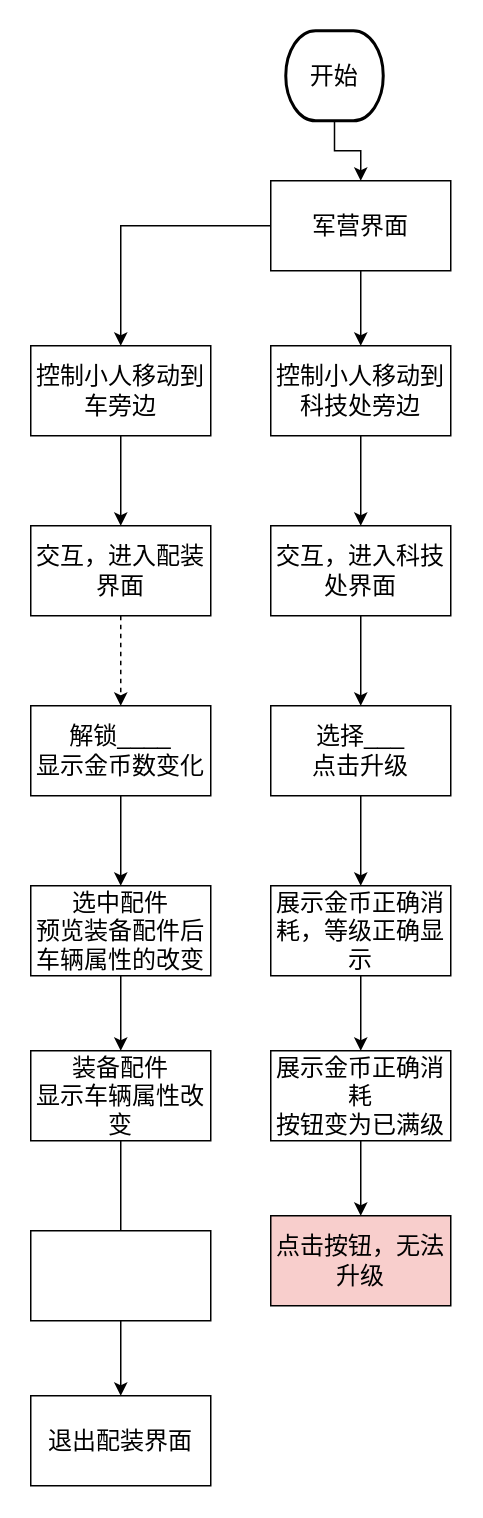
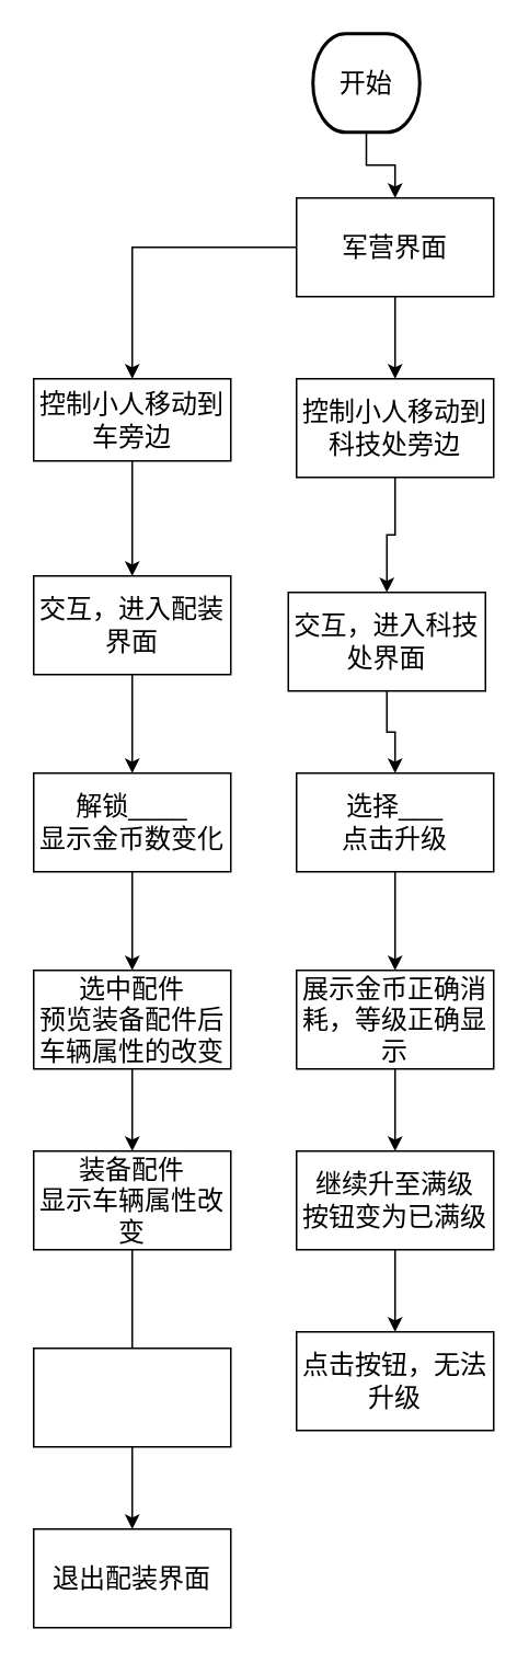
  <mxCell id="0" />
  <mxCell id="1" parent="0" />
  <mxCell id="2" style="edgeStyle=orthogonalEdgeStyle;rounded=0;orthogonalLoop=1;jettySize=auto;html=1;exitX=0.5;exitY=1;exitDx=0;exitDy=0;exitPerimeter=0;entryX=0.5;entryY=0;entryDx=0;entryDy=0;" parent="1" source="3" target="6" edge="1"><mxGeometry relative="1" as="geometry" /></mxCell>
  <mxCell id="3" value="&lt;font style=&quot;font-size: 16px;&quot;&gt;开始&lt;/font&gt;" style="strokeWidth=2;html=1;shape=mxgraph.flowchart.terminator;whiteSpace=wrap;" parent="1" vertex="1"><mxGeometry x="190" y="20" width="65" height="60" as="geometry" /></mxCell>
  <mxCell id="4" style="edgeStyle=orthogonalEdgeStyle;rounded=0;orthogonalLoop=1;jettySize=auto;html=1;exitX=0;exitY=0.5;exitDx=0;exitDy=0;entryX=0.5;entryY=0;entryDx=0;entryDy=0;" parent="1" source="6" target="8" edge="1"><mxGeometry relative="1" as="geometry" /></mxCell>
  <mxCell id="5" style="edgeStyle=orthogonalEdgeStyle;rounded=0;orthogonalLoop=1;jettySize=auto;html=1;exitX=0.5;exitY=1;exitDx=0;exitDy=0;entryX=0.5;entryY=0;entryDx=0;entryDy=0;" parent="1" source="6" target="19" edge="1"><mxGeometry relative="1" as="geometry" /></mxCell>
  <mxCell id="6" value="&lt;font style=&quot;font-size: 16px;&quot;&gt;军营界面&lt;/font&gt;" style="rounded=0;whiteSpace=wrap;html=1;" parent="1" vertex="1"><mxGeometry x="180" y="120" width="120" height="60" as="geometry" /></mxCell>
  <mxCell id="7" style="edgeStyle=orthogonalEdgeStyle;rounded=0;orthogonalLoop=1;jettySize=auto;html=1;exitX=0.5;exitY=1;exitDx=0;exitDy=0;" parent="1" source="8" target="10" edge="1"><mxGeometry relative="1" as="geometry" /></mxCell>
- <mxCell id="8" value="&lt;font style=&quot;font-size: 16px;&quot;&gt;控制小人移动到车旁边&lt;/font&gt;" style="rounded=0;whiteSpace=wrap;html=1;" parent="1" vertex="1"><mxGeometry x="20" y="230" width="120" height="60" as="geometry" /></mxCell>
- <mxCell id="9" style="edgeStyle=orthogonalEdgeStyle;rounded=0;orthogonalLoop=1;jettySize=auto;html=1;exitX=0.5;exitY=1;exitDx=0;exitDy=0;entryX=0.5;entryY=0;entryDx=0;entryDy=0;dashed=1;" parent="1" source="10" target="12" edge="1"><mxGeometry relative="1" as="geometry" /></mxCell>
+ <mxCell id="8" value="&lt;font style=&quot;font-size: 16px;&quot;&gt;控制小人移动到车旁边&lt;/font&gt;" style="rounded=0;whiteSpace=wrap;html=1;" parent="1" vertex="1"><mxGeometry x="20" y="230" width="120" height="50" as="geometry" /></mxCell>
+ <mxCell id="9" style="edgeStyle=orthogonalEdgeStyle;rounded=0;orthogonalLoop=1;jettySize=auto;html=1;exitX=0.5;exitY=1;exitDx=0;exitDy=0;entryX=0.5;entryY=0;entryDx=0;entryDy=0;" parent="1" source="10" target="12" edge="1"><mxGeometry relative="1" as="geometry" /></mxCell>
  <mxCell id="10" value="&lt;font style=&quot;font-size: 16px;&quot;&gt;交互，进入配装界面&lt;/font&gt;" style="rounded=0;whiteSpace=wrap;html=1;" parent="1" vertex="1"><mxGeometry x="20" y="350" width="120" height="60" as="geometry" /></mxCell>
  <mxCell id="11" style="edgeStyle=orthogonalEdgeStyle;rounded=0;orthogonalLoop=1;jettySize=auto;html=1;exitX=0.5;exitY=1;exitDx=0;exitDy=0;entryX=0.5;entryY=0;entryDx=0;entryDy=0;" parent="1" source="12" target="14" edge="1"><mxGeometry relative="1" as="geometry" /></mxCell>
  <mxCell id="12" value="&lt;span style=&quot;font-size: 16px;&quot;&gt;解锁____&lt;/span&gt;&lt;div&gt;&lt;span style=&quot;font-size: 16px;&quot;&gt;显示金币数变化&lt;/span&gt;&lt;/div&gt;" style="rounded=0;whiteSpace=wrap;html=1;" parent="1" vertex="1"><mxGeometry x="20" y="470" width="120" height="60" as="geometry" /></mxCell>
  <mxCell id="13" style="edgeStyle=orthogonalEdgeStyle;rounded=0;orthogonalLoop=1;jettySize=auto;html=1;exitX=0.5;exitY=1;exitDx=0;exitDy=0;entryX=0.5;entryY=0;entryDx=0;entryDy=0;" parent="1" source="14" target="16" edge="1"><mxGeometry relative="1" as="geometry" /></mxCell>
  <mxCell id="14" value="&lt;span style=&quot;font-size: 16px;&quot;&gt;选中配件&lt;/span&gt;&lt;div&gt;&lt;span style=&quot;font-size: 16px;&quot;&gt;预览装备配件后车辆属性的改变&lt;/span&gt;&lt;/div&gt;" style="rounded=0;whiteSpace=wrap;html=1;" parent="1" vertex="1"><mxGeometry x="20" y="590" width="120" height="60" as="geometry" /></mxCell>
  <mxCell id="15" style="edgeStyle=orthogonalEdgeStyle;rounded=0;orthogonalLoop=1;jettySize=auto;html=1;exitX=0.5;exitY=1;exitDx=0;exitDy=0;entryX=0.5;entryY=0;entryDx=0;entryDy=0;" parent="1" source="16" target="17" edge="1"><mxGeometry relative="1" as="geometry" /></mxCell>
  <mxCell id="16" value="&lt;span style=&quot;font-size: 16px;&quot;&gt;装备配件&lt;/span&gt;&lt;div&gt;&lt;span style=&quot;font-size: 16px;&quot;&gt;显示车辆属性改变&lt;/span&gt;&lt;/div&gt;" style="rounded=0;whiteSpace=wrap;html=1;" parent="1" vertex="1"><mxGeometry x="20" y="700" width="120" height="60" as="geometry" /></mxCell>
  <mxCell id="17" value="&lt;span style=&quot;font-size: 16px;&quot;&gt;退出配装界面&lt;/span&gt;" style="rounded=0;whiteSpace=wrap;html=1;" parent="1" vertex="1"><mxGeometry x="20" y="930" width="120" height="60" as="geometry" /></mxCell>
  <mxCell id="18" style="edgeStyle=orthogonalEdgeStyle;rounded=0;orthogonalLoop=1;jettySize=auto;html=1;exitX=0.5;exitY=1;exitDx=0;exitDy=0;entryX=0.5;entryY=0;entryDx=0;entryDy=0;" parent="1" source="19" target="21" edge="1"><mxGeometry relative="1" as="geometry" /></mxCell>
  <mxCell id="19" value="&lt;font style=&quot;font-size: 16px;&quot;&gt;控制小人移动到科技处旁边&lt;/font&gt;" style="rounded=0;whiteSpace=wrap;html=1;" parent="1" vertex="1"><mxGeometry x="180" y="230" width="120" height="60" as="geometry" /></mxCell>
  <mxCell id="20" style="edgeStyle=orthogonalEdgeStyle;rounded=0;orthogonalLoop=1;jettySize=auto;html=1;exitX=0.5;exitY=1;exitDx=0;exitDy=0;" parent="1" source="21" target="23" edge="1"><mxGeometry relative="1" as="geometry" /></mxCell>
- <mxCell id="21" value="&lt;font style=&quot;font-size: 16px;&quot;&gt;交互，进入科技处界面&lt;/font&gt;" style="rounded=0;whiteSpace=wrap;html=1;" parent="1" vertex="1"><mxGeometry x="180" y="350" width="120" height="60" as="geometry" /></mxCell>
+ <mxCell id="21" value="&lt;font style=&quot;font-size: 16px;&quot;&gt;交互，进入科技处界面&lt;/font&gt;" style="rounded=0;whiteSpace=wrap;html=1;" parent="1" vertex="1"><mxGeometry x="175" y="360" width="120" height="60" as="geometry" /></mxCell>
  <mxCell id="22" style="edgeStyle=orthogonalEdgeStyle;rounded=0;orthogonalLoop=1;jettySize=auto;html=1;exitX=0.5;exitY=1;exitDx=0;exitDy=0;" parent="1" source="23" target="25" edge="1"><mxGeometry relative="1" as="geometry" /></mxCell>
  <mxCell id="23" value="&lt;font style=&quot;font-size: 16px;&quot;&gt;选择___&lt;/font&gt;&lt;div&gt;&lt;font style=&quot;font-size: 16px;&quot;&gt;点击升级&lt;/font&gt;&lt;/div&gt;" style="rounded=0;whiteSpace=wrap;html=1;" parent="1" vertex="1"><mxGeometry x="180" y="470" width="120" height="60" as="geometry" /></mxCell>
  <mxCell id="24" style="edgeStyle=orthogonalEdgeStyle;rounded=0;orthogonalLoop=1;jettySize=auto;html=1;exitX=0.5;exitY=1;exitDx=0;exitDy=0;entryX=0.5;entryY=0;entryDx=0;entryDy=0;" parent="1" source="25" target="27" edge="1"><mxGeometry relative="1" as="geometry" /></mxCell>
  <mxCell id="25" value="&lt;span style=&quot;font-size: 16px;&quot;&gt;展示金币正确消耗，等级正确显示&lt;/span&gt;" style="rounded=0;whiteSpace=wrap;html=1;" parent="1" vertex="1"><mxGeometry x="180" y="590" width="120" height="60" as="geometry" /></mxCell>
  <mxCell id="26" style="edgeStyle=orthogonalEdgeStyle;rounded=0;orthogonalLoop=1;jettySize=auto;html=1;exitX=0.5;exitY=1;exitDx=0;exitDy=0;entryX=0.5;entryY=0;entryDx=0;entryDy=0;" parent="1" source="27" target="28" edge="1"><mxGeometry relative="1" as="geometry" /></mxCell>
- <mxCell id="27" value="&lt;span style=&quot;font-size: 16px;&quot;&gt;展示金币正确消耗&lt;/span&gt;&lt;div&gt;&lt;span style=&quot;font-size: 16px;&quot;&gt;按钮变为已满级&lt;/span&gt;&lt;/div&gt;" style="rounded=0;whiteSpace=wrap;html=1;" parent="1" vertex="1"><mxGeometry x="180" y="700" width="120" height="60" as="geometry" /></mxCell>
- <mxCell id="28" value="&lt;span style=&quot;font-size: 16px;&quot;&gt;点击按钮，无法升级&lt;/span&gt;" style="rounded=0;whiteSpace=wrap;html=1;fillColor=#f8cecc;" parent="1" vertex="1"><mxGeometry x="180" y="810" width="120" height="60" as="geometry" /></mxCell>
+ <mxCell id="27" value="&lt;span style=&quot;font-size: 16px;&quot;&gt;继续升至满级&lt;/span&gt;&lt;div&gt;&lt;span style=&quot;font-size: 16px;&quot;&gt;按钮变为已满级&lt;/span&gt;&lt;/div&gt;" style="rounded=0;whiteSpace=wrap;html=1;" parent="1" vertex="1"><mxGeometry x="180" y="700" width="120" height="60" as="geometry" /></mxCell>
+ <mxCell id="28" value="&lt;span style=&quot;font-size: 16px;&quot;&gt;点击按钮，无法升级&lt;/span&gt;" style="rounded=0;whiteSpace=wrap;html=1;" parent="1" vertex="1"><mxGeometry x="180" y="810" width="120" height="60" as="geometry" /></mxCell>
  <mxCell id="29" value="" style="rounded=0;whiteSpace=wrap;html=1;" vertex="1" parent="1"><mxGeometry x="20" y="820" width="120" height="60" as="geometry" /></mxCell>
